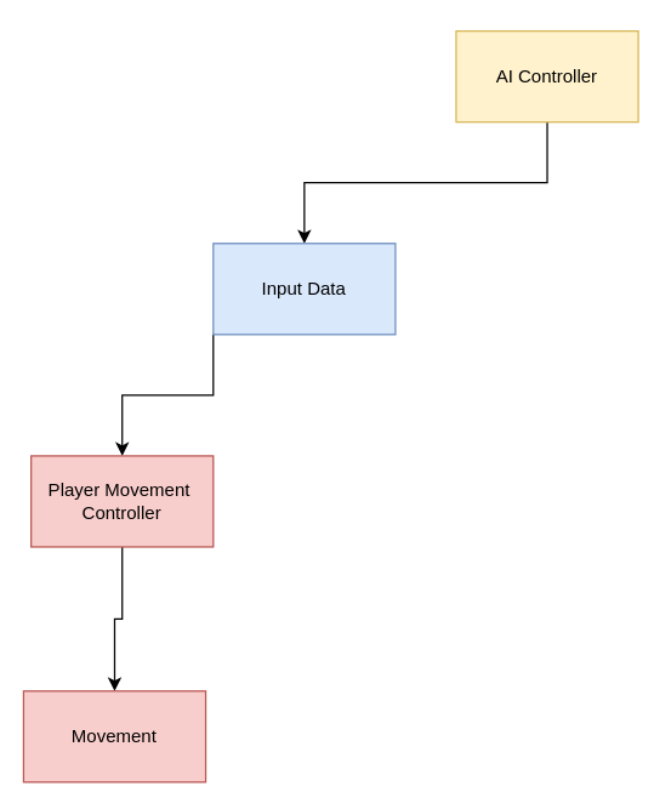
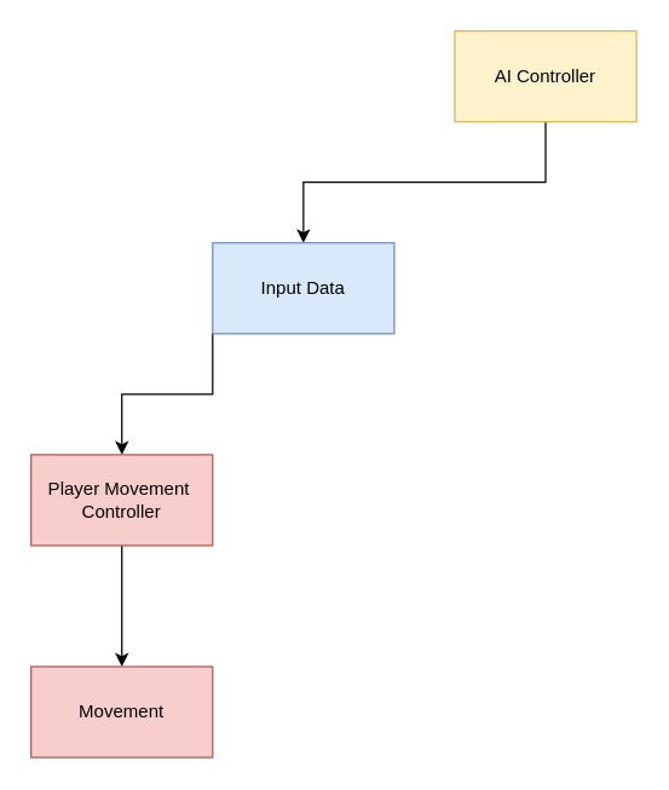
  <mxCell id="0" />
  <mxCell id="1" parent="0" />
  <mxCell id="2" style="edgeStyle=orthogonalEdgeStyle;rounded=0;orthogonalLoop=1;jettySize=auto;html=1;" edge="1" parent="1" source="3"><mxGeometry relative="1" as="geometry"><mxPoint x="200" y="160" as="targetPoint" /><Array as="points"><mxPoint x="360" y="120" /><mxPoint x="200" y="120" /></Array></mxGeometry></mxCell>
  <mxCell id="3" value="AI Controller" style="rounded=0;whiteSpace=wrap;html=1;fillColor=#fff2cc;strokeColor=#d6b656;" vertex="1" parent="1"><mxGeometry x="300" y="20" width="120" height="60" as="geometry" /></mxCell>
  <mxCell id="4" style="edgeStyle=orthogonalEdgeStyle;rounded=0;orthogonalLoop=1;jettySize=auto;html=1;exitX=0;exitY=1;exitDx=0;exitDy=0;" edge="1" parent="1" source="5" target="7"><mxGeometry relative="1" as="geometry" /></mxCell>
  <mxCell id="5" value="Input Data" style="rounded=0;whiteSpace=wrap;html=1;fillColor=#dae8fc;strokeColor=#6c8ebf;" vertex="1" parent="1"><mxGeometry x="140" y="160" width="120" height="60" as="geometry" /></mxCell>
  <mxCell id="6" style="edgeStyle=orthogonalEdgeStyle;rounded=0;orthogonalLoop=1;jettySize=auto;html=1;entryX=0.5;entryY=0;entryDx=0;entryDy=0;" edge="1" parent="1" source="7" target="8"><mxGeometry relative="1" as="geometry" /></mxCell>
  <mxCell id="7" value="Player Movement&amp;nbsp;&lt;br&gt;Controller" style="rounded=0;whiteSpace=wrap;html=1;fillColor=#f8cecc;strokeColor=#b85450;" vertex="1" parent="1"><mxGeometry x="20" y="300" width="120" height="60" as="geometry" /></mxCell>
- <mxCell id="8" value="Movement&lt;br&gt;" style="rounded=0;whiteSpace=wrap;html=1;fillColor=#f8cecc;strokeColor=#b85450;" vertex="1" parent="1"><mxGeometry x="15" y="455" width="120" height="60" as="geometry" /></mxCell>
+ <mxCell id="8" value="Movement&lt;br&gt;" style="rounded=0;whiteSpace=wrap;html=1;fillColor=#f8cecc;strokeColor=#b85450;" vertex="1" parent="1"><mxGeometry x="20" y="440" width="120" height="60" as="geometry" /></mxCell>
